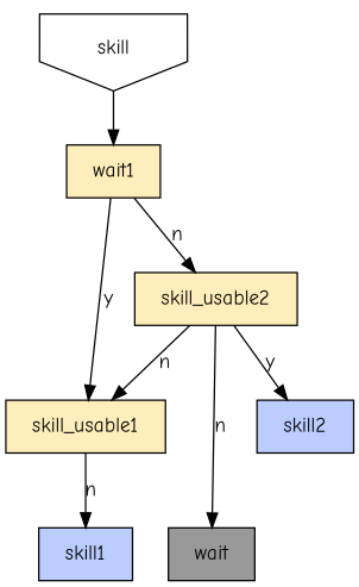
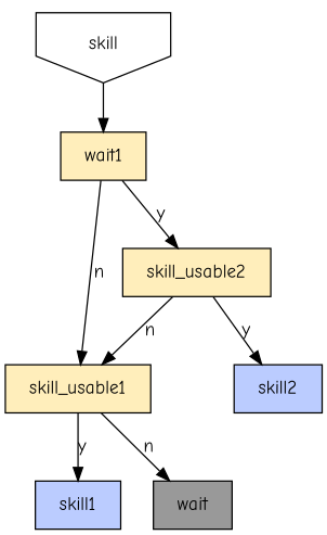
  digraph {
    concentrate=true
    fixedsize=true
    fontname="Comic Neue"
    node [fontname="Comic Neue" margin="0.25,0.125" shape=rect fillcolor="#FFEEBB" style=filled]
    edge [fontname="Comic Neue"]
    n1 [label=skill shape=invhouse fillcolor="" style=""]
    n2 [label=wait1]
    skill_usable1
    skill_usable2
    skill1 [fillcolor="#BBCCFF"]
    wait [fillcolor="#999999"]
    skill2 [fillcolor="#BBCCFF"]
    n1 -> n2
-   n2 -> skill_usable1 [label=y]
-   n2 -> skill_usable2 [label=n]
-   skill_usable1 -> skill1 [label=n]
-   skill_usable2 -> wait [label=n]
+   n2 -> skill_usable1 [label=n]
+   n2 -> skill_usable2 [label=y]
+   skill_usable1 -> skill1 [label=y]
+   skill_usable1 -> wait [label=n]
    skill_usable2 -> skill_usable1 [label=n]
    skill_usable2 -> skill2 [label=y]
  }
